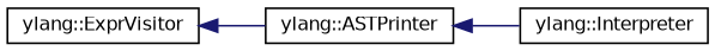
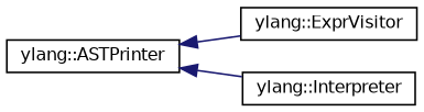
  digraph {
    rankdir=LR
    node [color=black fillcolor=white fontname=Helvetica fontsize=10 shape=record style=filled]
    edge [color=midnightblue dir=back fontname=Helvetica fontsize=10 labelfontname=Helvetica labelfontsize=10 style=solid]
    n1 [height=0.2 label="ylang::ExprVisitor" width=0.4]
    n2 [height=0.2 label="ylang::ASTPrinter" width=0.4]
    n3 [height=0.2 label="ylang::Interpreter" width=0.4]
-   n1 -> n2
+   n2 -> n1
    n2 -> n3
  }
